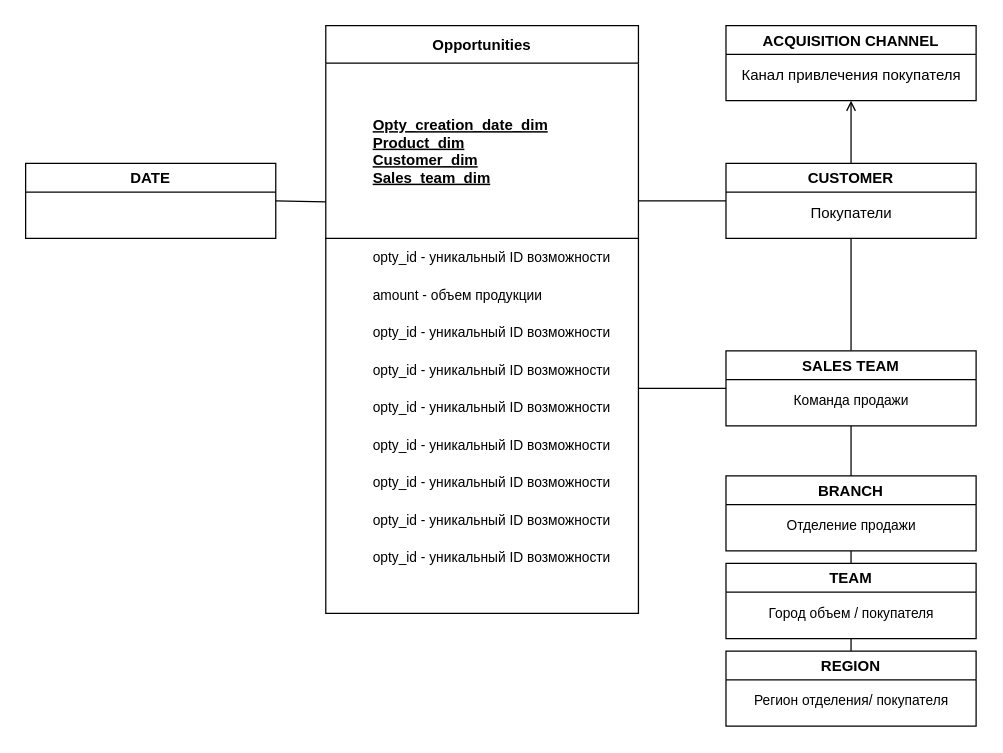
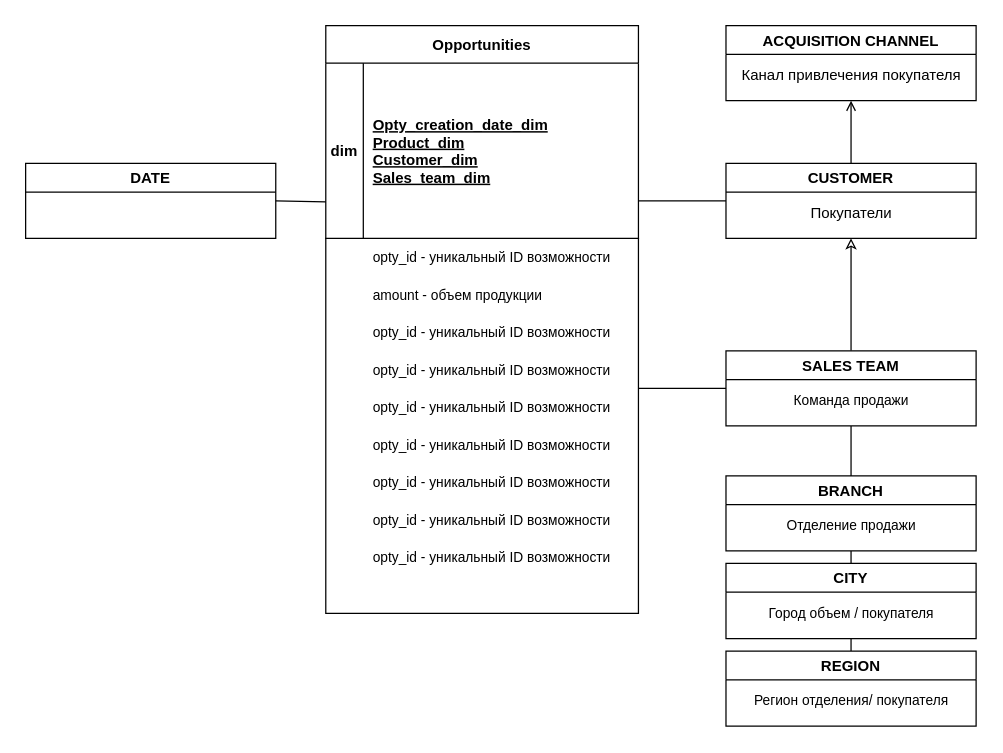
  <mxCell id="0" />
  <mxCell id="1" parent="0" />
  <mxCell id="2" value="Opportunities" style="shape=table;startSize=30;container=1;collapsible=1;childLayout=tableLayout;fixedRows=1;rowLines=0;fontStyle=1;align=center;resizeLast=1;" parent="1" vertex="1"><mxGeometry x="260" y="20" width="250" height="470" as="geometry" /></mxCell>
  <mxCell id="3" value="" style="shape=partialRectangle;collapsible=0;dropTarget=0;pointerEvents=0;fillColor=none;points=[[0,0.5],[1,0.5]];portConstraint=eastwest;top=0;left=0;right=0;bottom=1;" parent="2" vertex="1"><mxGeometry y="30" width="250" height="140" as="geometry" /></mxCell>
+ <mxCell id="4" value="dim" style="shape=partialRectangle;overflow=hidden;connectable=0;fillColor=none;top=0;left=0;bottom=0;right=0;fontStyle=1;" parent="3" vertex="1"><mxGeometry width="30" height="140" as="geometry" /></mxCell>
  <mxCell id="5" value="Opty_creation_date_dim&#10;Product_dim&#10;Customer_dim&#10;Sales_team_dim" style="shape=partialRectangle;overflow=hidden;connectable=0;fillColor=none;top=0;left=0;bottom=0;right=0;align=left;spacingLeft=6;fontStyle=5;" parent="3" vertex="1"><mxGeometry x="30" width="220" height="140" as="geometry" /></mxCell>
  <mxCell id="6" value="" style="shape=partialRectangle;collapsible=0;dropTarget=0;pointerEvents=0;fillColor=none;points=[[0,0.5],[1,0.5]];portConstraint=eastwest;top=0;left=0;right=0;bottom=0;" parent="2" vertex="1"><mxGeometry y="170" width="250" height="30" as="geometry" /></mxCell>
  <mxCell id="7" value="opty_id - уникальный ID возможности" style="shape=partialRectangle;overflow=hidden;connectable=0;fillColor=none;top=0;left=0;bottom=0;right=0;align=left;spacingLeft=6;fontSize=11;" parent="6" vertex="1"><mxGeometry x="30" width="220" height="30" as="geometry" /></mxCell>
  <mxCell id="8" style="edgeStyle=none;rounded=0;orthogonalLoop=1;jettySize=auto;html=1;exitX=1;exitY=0.5;exitDx=0;exitDy=0;entryX=0;entryY=0.792;entryDx=0;entryDy=0;entryPerimeter=0;endArrow=none;endFill=0;" edge="1" parent="1" source="9" target="3"><mxGeometry relative="1" as="geometry" /></mxCell>
  <mxCell id="9" value="DATE" style="swimlane;" vertex="1" parent="1"><mxGeometry x="20" y="130" width="200" height="60" as="geometry" /></mxCell>
  <mxCell id="10" style="rounded=0;orthogonalLoop=1;jettySize=auto;html=1;exitX=0.5;exitY=0;exitDx=0;exitDy=0;entryX=0.5;entryY=1;entryDx=0;entryDy=0;endArrow=open;endFill=0;" edge="1" parent="1" source="12" target="25"><mxGeometry relative="1" as="geometry" /></mxCell>
  <mxCell id="11" style="edgeStyle=none;rounded=0;orthogonalLoop=1;jettySize=auto;html=1;exitX=0;exitY=0.5;exitDx=0;exitDy=0;entryX=1;entryY=0.786;entryDx=0;entryDy=0;entryPerimeter=0;endArrow=none;endFill=0;" edge="1" parent="1" source="12" target="3"><mxGeometry relative="1" as="geometry" /></mxCell>
  <mxCell id="12" value="CUSTOMER" style="swimlane;" vertex="1" parent="1"><mxGeometry x="580" y="130" width="200" height="60" as="geometry" /></mxCell>
  <mxCell id="13" value="Покупатели" style="text;html=1;align=center;verticalAlign=middle;resizable=0;points=[];autosize=1;" vertex="1" parent="12"><mxGeometry x="60" y="30" width="80" height="20" as="geometry" /></mxCell>
- <mxCell id="14" style="edgeStyle=none;rounded=0;orthogonalLoop=1;jettySize=auto;html=1;exitX=0.5;exitY=0;exitDx=0;exitDy=0;entryX=0.5;entryY=1;entryDx=0;entryDy=0;endArrow=none;endFill=0;" edge="1" parent="1" source="16" target="12"><mxGeometry relative="1" as="geometry" /></mxCell>
+ <mxCell id="14" style="edgeStyle=none;rounded=0;orthogonalLoop=1;jettySize=auto;html=1;exitX=0.5;exitY=0;exitDx=0;exitDy=0;entryX=0.5;entryY=1;entryDx=0;entryDy=0;endArrow=classic;endFill=0;" edge="1" parent="1" source="16" target="12"><mxGeometry relative="1" as="geometry" /></mxCell>
  <mxCell id="15" style="edgeStyle=none;rounded=0;orthogonalLoop=1;jettySize=auto;html=1;exitX=0;exitY=0.5;exitDx=0;exitDy=0;endArrow=none;endFill=0;" edge="1" parent="1" source="16"><mxGeometry relative="1" as="geometry"><mxPoint x="510" y="310" as="targetPoint" /></mxGeometry></mxCell>
  <mxCell id="16" value="SALES TEAM" style="swimlane;startSize=23;" vertex="1" parent="1"><mxGeometry x="580" y="280" width="200" height="60" as="geometry" /></mxCell>
  <mxCell id="17" value="Команда продажи" style="text;html=1;align=center;verticalAlign=middle;resizable=0;points=[];autosize=1;fontSize=11;" vertex="1" parent="16"><mxGeometry x="45" y="30" width="110" height="20" as="geometry" /></mxCell>
  <mxCell id="18" style="edgeStyle=none;rounded=0;orthogonalLoop=1;jettySize=auto;html=1;exitX=0.5;exitY=0;exitDx=0;exitDy=0;endArrow=none;endFill=0;" edge="1" parent="1" source="19"><mxGeometry relative="1" as="geometry"><mxPoint x="680" y="340" as="targetPoint" /></mxGeometry></mxCell>
  <mxCell id="19" value="BRANCH" style="swimlane;" vertex="1" parent="1"><mxGeometry x="580" y="380" width="200" height="60" as="geometry" /></mxCell>
  <mxCell id="20" value="Отделение продажи" style="text;html=1;align=center;verticalAlign=middle;resizable=0;points=[];autosize=1;fontSize=11;" vertex="1" parent="19"><mxGeometry x="40" y="30" width="120" height="20" as="geometry" /></mxCell>
  <mxCell id="21" style="edgeStyle=none;rounded=0;orthogonalLoop=1;jettySize=auto;html=1;exitX=0.5;exitY=1;exitDx=0;exitDy=0;entryX=0.5;entryY=0;entryDx=0;entryDy=0;endArrow=none;endFill=0;" edge="1" parent="1" source="22" target="23"><mxGeometry relative="1" as="geometry" /></mxCell>
- <mxCell id="22" value="TEAM" style="swimlane;" vertex="1" parent="1"><mxGeometry x="580" y="450" width="200" height="60" as="geometry" /></mxCell>
+ <mxCell id="22" value="CITY" style="swimlane;" vertex="1" parent="1"><mxGeometry x="580" y="450" width="200" height="60" as="geometry" /></mxCell>
  <mxCell id="23" value="REGION" style="swimlane;" vertex="1" parent="1"><mxGeometry x="580" y="520" width="200" height="60" as="geometry" /></mxCell>
  <mxCell id="24" value="Регион отделения/ покупателя" style="text;html=1;align=center;verticalAlign=middle;resizable=0;points=[];autosize=1;fontSize=11;" vertex="1" parent="23"><mxGeometry x="10" y="30" width="180" height="20" as="geometry" /></mxCell>
  <mxCell id="25" value="ACQUISITION CHANNEL" style="swimlane;" vertex="1" parent="1"><mxGeometry x="580" y="20" width="200" height="60" as="geometry" /></mxCell>
  <mxCell id="26" value="Канал привлечения покупателя" style="text;html=1;align=center;verticalAlign=middle;resizable=0;points=[];autosize=1;" vertex="1" parent="25"><mxGeometry y="30" width="200" height="20" as="geometry" /></mxCell>
  <mxCell id="27" style="edgeStyle=none;rounded=0;orthogonalLoop=1;jettySize=auto;html=1;entryX=0.5;entryY=0;entryDx=0;entryDy=0;endArrow=none;endFill=0;" edge="1" parent="1" source="22" target="22"><mxGeometry relative="1" as="geometry"><Array as="points"><mxPoint x="680" y="440" /></Array></mxGeometry></mxCell>
  <mxCell id="28" value="amount - объем продукции" style="shape=partialRectangle;overflow=hidden;connectable=0;fillColor=none;top=0;left=0;bottom=0;right=0;align=left;spacingLeft=6;fontSize=11;" vertex="1" parent="1"><mxGeometry x="290" y="220" width="220" height="30" as="geometry" /></mxCell>
  <mxCell id="29" value="opty_id - уникальный ID возможности" style="shape=partialRectangle;overflow=hidden;connectable=0;fillColor=none;top=0;left=0;bottom=0;right=0;align=left;spacingLeft=6;fontSize=11;" vertex="1" parent="1"><mxGeometry x="290" y="250" width="220" height="30" as="geometry" /></mxCell>
  <mxCell id="30" value="opty_id - уникальный ID возможности" style="shape=partialRectangle;overflow=hidden;connectable=0;fillColor=none;top=0;left=0;bottom=0;right=0;align=left;spacingLeft=6;fontSize=11;" vertex="1" parent="1"><mxGeometry x="290" y="280" width="220" height="30" as="geometry" /></mxCell>
  <mxCell id="31" value="opty_id - уникальный ID возможности" style="shape=partialRectangle;overflow=hidden;connectable=0;fillColor=none;top=0;left=0;bottom=0;right=0;align=left;spacingLeft=6;fontSize=11;" vertex="1" parent="1"><mxGeometry x="290" y="310" width="220" height="30" as="geometry" /></mxCell>
  <mxCell id="32" value="opty_id - уникальный ID возможности" style="shape=partialRectangle;overflow=hidden;connectable=0;fillColor=none;top=0;left=0;bottom=0;right=0;align=left;spacingLeft=6;fontSize=11;" vertex="1" parent="1"><mxGeometry x="290" y="340" width="220" height="30" as="geometry" /></mxCell>
  <mxCell id="33" value="opty_id - уникальный ID возможности" style="shape=partialRectangle;overflow=hidden;connectable=0;fillColor=none;top=0;left=0;bottom=0;right=0;align=left;spacingLeft=6;fontSize=11;" vertex="1" parent="1"><mxGeometry x="290" y="370" width="220" height="30" as="geometry" /></mxCell>
  <mxCell id="34" value="opty_id - уникальный ID возможности" style="shape=partialRectangle;overflow=hidden;connectable=0;fillColor=none;top=0;left=0;bottom=0;right=0;align=left;spacingLeft=6;fontSize=11;" vertex="1" parent="1"><mxGeometry x="290" y="400" width="220" height="30" as="geometry" /></mxCell>
  <mxCell id="35" value="opty_id - уникальный ID возможности" style="shape=partialRectangle;overflow=hidden;connectable=0;fillColor=none;top=0;left=0;bottom=0;right=0;align=left;spacingLeft=6;fontSize=11;" vertex="1" parent="1"><mxGeometry x="290" y="430" width="220" height="30" as="geometry" /></mxCell>
  <mxCell id="36" value="Город объем / покупателя" style="text;html=1;align=center;verticalAlign=middle;resizable=0;points=[];autosize=1;fontSize=11;" vertex="1" parent="1"><mxGeometry x="595" y="480" width="170" height="20" as="geometry" /></mxCell>
